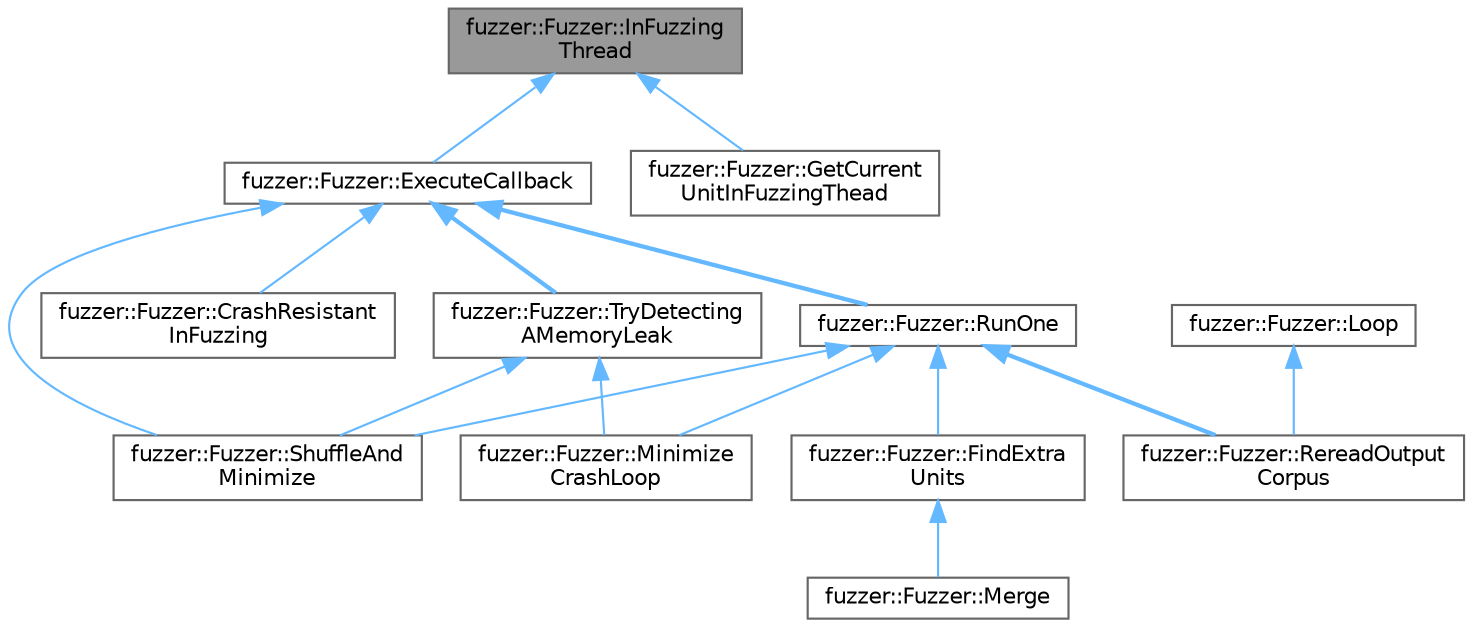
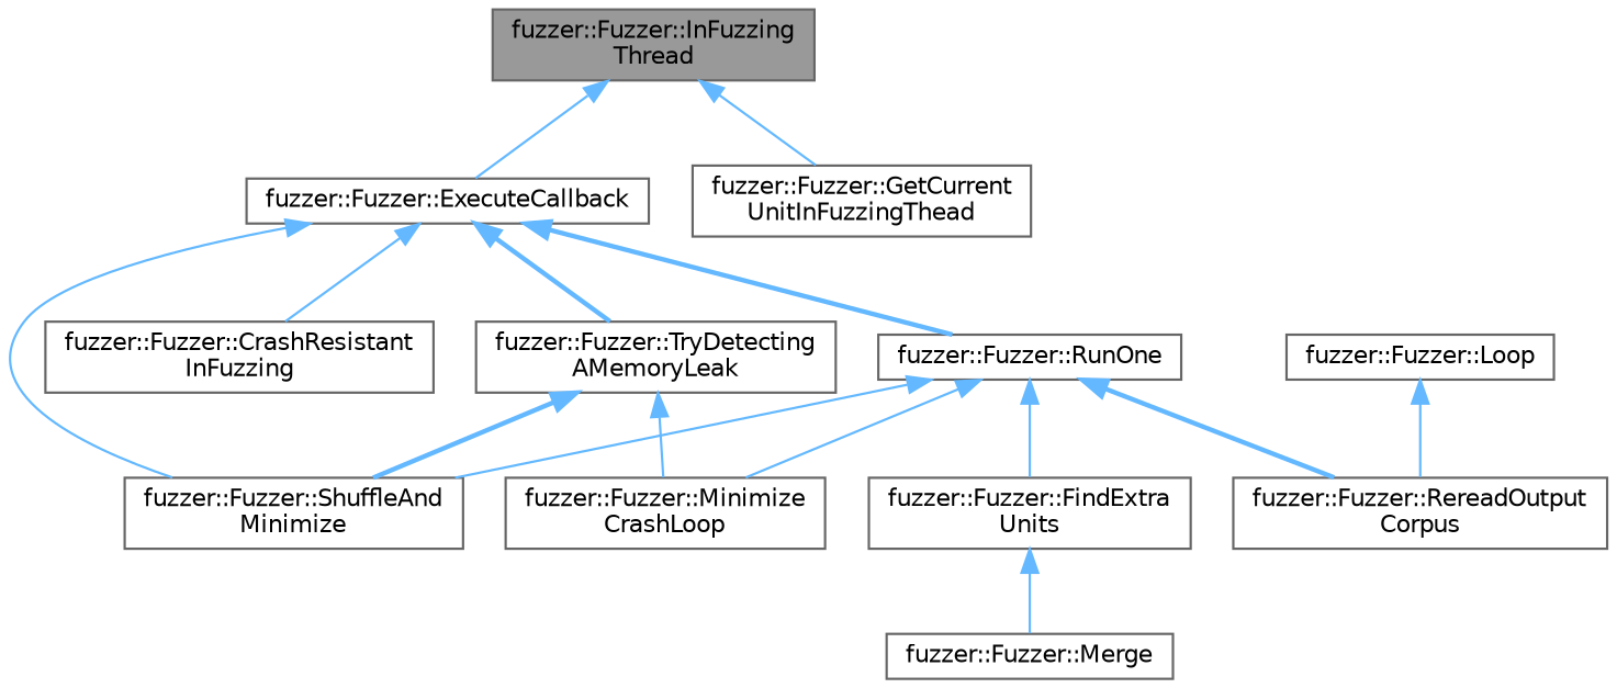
  digraph {
    rankdir=TB
    node [color=grey40 fillcolor=white fontname=Helvetica fontsize=10 shape=box style=filled]
    edge [color=steelblue1 dir=back fontname=Helvetica fontsize=10 labelfontname=Helvetica labelfontsize=10 style=solid]
    n1 [color=gray40 fillcolor=grey60 fontcolor=black height=0.2 label="fuzzer::Fuzzer::InFuzzing\lThread" width=0.4]
    n2 [height=0.2 label="fuzzer::Fuzzer::ExecuteCallback" width=0.4]
    n3 [height=0.2 label="fuzzer::Fuzzer::GetCurrent\lUnitInFuzzingThead" width=0.4]
    n4 [height=0.2 label="fuzzer::Fuzzer::CrashResistant\lInFuzzing" width=0.4]
    n5 [height=0.2 label="fuzzer::Fuzzer::RunOne" width=0.4]
    n6 [height=0.2 label="fuzzer::Fuzzer::ShuffleAnd\lMinimize" width=0.4]
    n7 [height=0.2 label="fuzzer::Fuzzer::TryDetecting\lAMemoryLeak" width=0.4]
    n8 [height=0.2 label="fuzzer::Fuzzer::FindExtra\lUnits" width=0.4]
    n9 [height=0.2 label="fuzzer::Fuzzer::Minimize\lCrashLoop" width=0.4]
    n10 [height=0.2 label="fuzzer::Fuzzer::RereadOutput\lCorpus" width=0.4]
    n11 [height=0.2 label="fuzzer::Fuzzer::Merge" width=0.4]
    n12 [height=0.2 label="fuzzer::Fuzzer::Loop" width=0.4]
    n1 -> n2
    n1 -> n3
    n2 -> n4
    n2 -> n5 [style=bold]
    n2 -> n6
    n2 -> n7 [style=bold]
    n5 -> n6
    n5 -> n8
    n5 -> n9
    n5 -> n10 [style=bold]
-   n7 -> n6
+   n7 -> n6 [style=bold]
    n7 -> n9
    n8 -> n11
    n12 -> n10
  }
